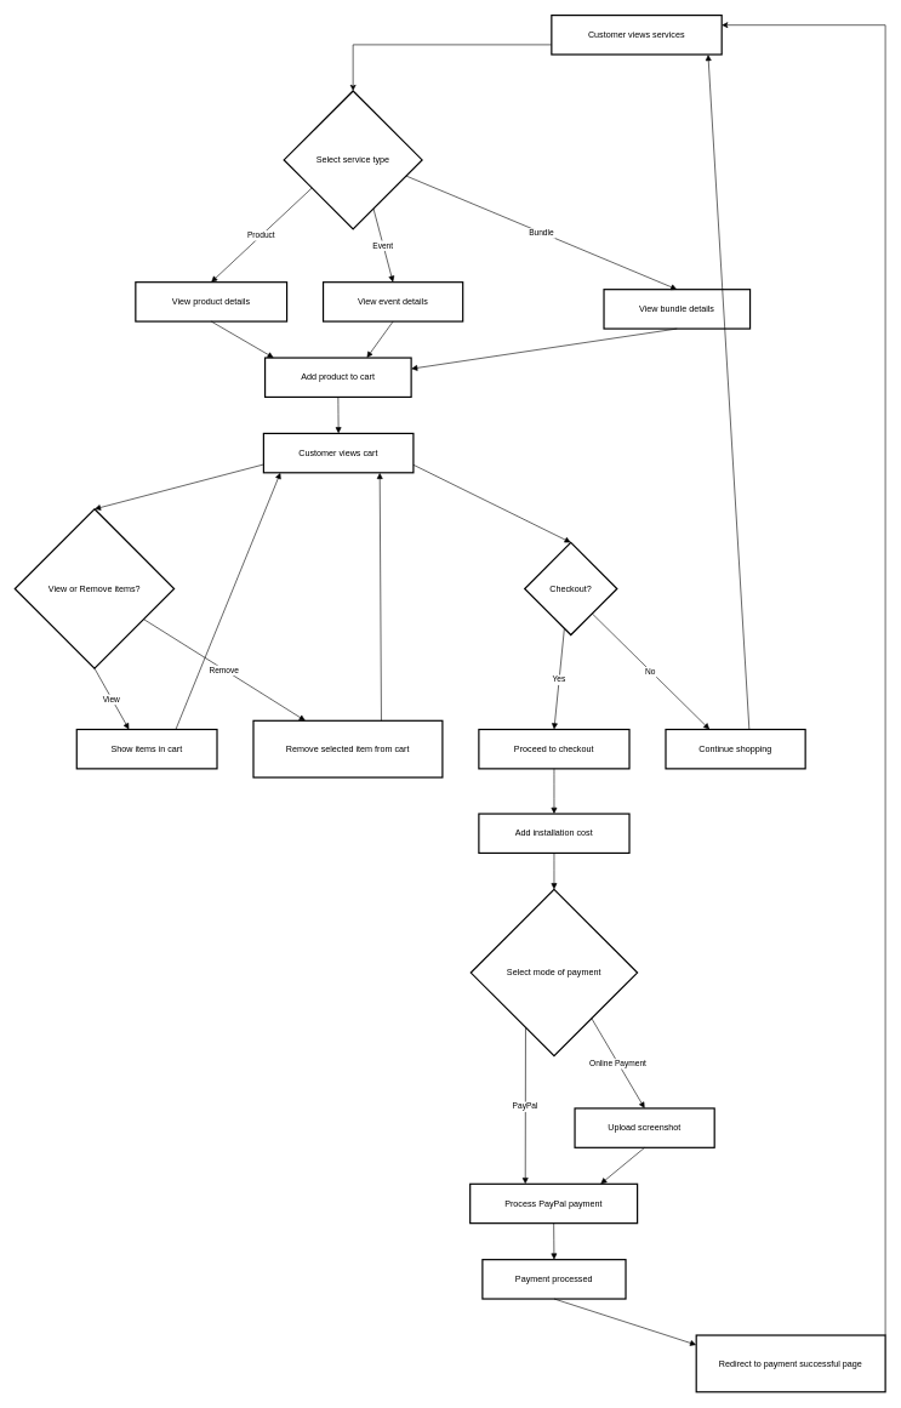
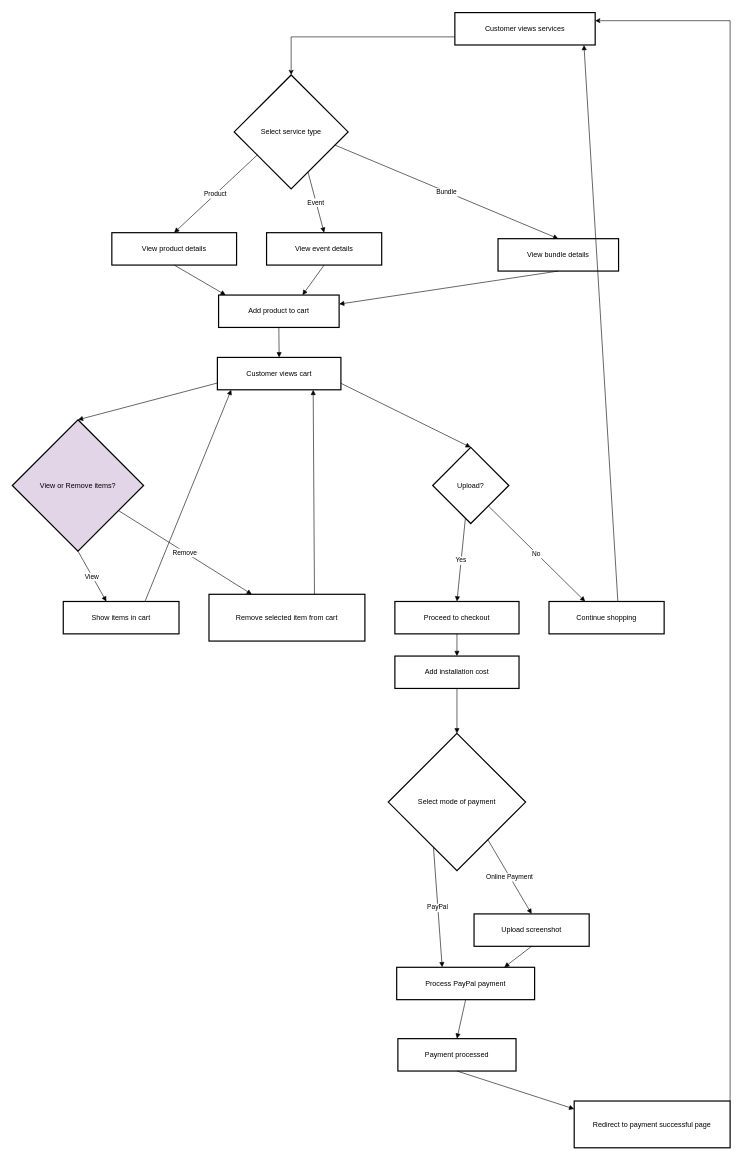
  <mxCell id="0" />
  <mxCell id="1" parent="0" />
  <mxCell id="2" style="edgeStyle=orthogonalEdgeStyle;rounded=0;orthogonalLoop=1;jettySize=auto;html=1;exitX=0;exitY=0.75;exitDx=0;exitDy=0;entryX=0.5;entryY=0;entryDx=0;entryDy=0;" edge="1" parent="1" source="3" target="4"><mxGeometry relative="1" as="geometry" /></mxCell>
  <mxCell id="3" value="Customer views services" style="whiteSpace=wrap;strokeWidth=2;" parent="1" vertex="1"><mxGeometry x="758" y="20" width="234" height="54" as="geometry" /></mxCell>
  <mxCell id="4" value="Select service type" style="rhombus;strokeWidth=2;whiteSpace=wrap;" parent="1" vertex="1"><mxGeometry x="390" y="124" width="190" height="190" as="geometry" /></mxCell>
  <mxCell id="5" value="View product details" style="whiteSpace=wrap;strokeWidth=2;" parent="1" vertex="1"><mxGeometry x="186" y="387" width="208" height="54" as="geometry" /></mxCell>
  <mxCell id="6" value="View event details" style="whiteSpace=wrap;strokeWidth=2;" parent="1" vertex="1"><mxGeometry x="444" y="387" width="192" height="54" as="geometry" /></mxCell>
  <mxCell id="7" value="View bundle details" style="whiteSpace=wrap;strokeWidth=2;" parent="1" vertex="1"><mxGeometry x="830" y="397" width="201" height="54" as="geometry" /></mxCell>
  <mxCell id="8" value="Add product to cart" style="whiteSpace=wrap;strokeWidth=2;" parent="1" vertex="1"><mxGeometry x="364" y="491" width="201" height="54" as="geometry" /></mxCell>
  <mxCell id="9" value="Customer views cart" style="whiteSpace=wrap;strokeWidth=2;" parent="1" vertex="1"><mxGeometry x="362" y="595" width="206" height="54" as="geometry" /></mxCell>
- <mxCell id="10" value="View or Remove items?" style="rhombus;strokeWidth=2;whiteSpace=wrap;" parent="1" vertex="1"><mxGeometry x="20" y="699" width="219" height="219" as="geometry" /></mxCell>
+ <mxCell id="10" value="View or Remove items?" style="rhombus;strokeWidth=2;whiteSpace=wrap;fillColor=#e1d5e7;" parent="1" vertex="1"><mxGeometry x="20" y="699" width="219" height="219" as="geometry" /></mxCell>
  <mxCell id="11" value="Show items in cart" style="whiteSpace=wrap;strokeWidth=2;" parent="1" vertex="1"><mxGeometry x="105" y="1002" width="193" height="54" as="geometry" /></mxCell>
  <mxCell id="12" value="Remove selected item from cart" style="whiteSpace=wrap;strokeWidth=2;" parent="1" vertex="1"><mxGeometry x="348" y="990" width="260" height="78" as="geometry" /></mxCell>
- <mxCell id="13" value="Checkout?" style="rhombus;strokeWidth=2;whiteSpace=wrap;" parent="1" vertex="1"><mxGeometry x="721" y="745" width="127" height="127" as="geometry" /></mxCell>
+ <mxCell id="13" value="Upload?" style="rhombus;strokeWidth=2;whiteSpace=wrap;" parent="1" vertex="1"><mxGeometry x="721" y="745" width="127" height="127" as="geometry" /></mxCell>
  <mxCell id="14" value="Proceed to checkout" style="whiteSpace=wrap;strokeWidth=2;" parent="1" vertex="1"><mxGeometry x="658" y="1002" width="207" height="54" as="geometry" /></mxCell>
  <mxCell id="15" value="Continue shopping" style="whiteSpace=wrap;strokeWidth=2;" parent="1" vertex="1"><mxGeometry x="915" y="1002" width="192" height="54" as="geometry" /></mxCell>
- <mxCell id="16" value="Add installation cost" style="whiteSpace=wrap;strokeWidth=2;" parent="1" vertex="1"><mxGeometry x="658" y="1118" width="207" height="54" as="geometry" /></mxCell>
+ <mxCell id="16" value="Add installation cost" style="whiteSpace=wrap;strokeWidth=2;" parent="1" vertex="1"><mxGeometry x="658" y="1093" width="207" height="54" as="geometry" /></mxCell>
  <mxCell id="17" value="Select mode of payment" style="rhombus;strokeWidth=2;whiteSpace=wrap;" parent="1" vertex="1"><mxGeometry x="647" y="1222" width="229" height="229" as="geometry" /></mxCell>
- <mxCell id="18" value="Process PayPal payment" style="whiteSpace=wrap;strokeWidth=2;" parent="1" vertex="1"><mxGeometry x="646" y="1627" width="230" height="54" as="geometry" /></mxCell>
+ <mxCell id="18" value="Process PayPal payment" style="whiteSpace=wrap;strokeWidth=2;" parent="1" vertex="1"><mxGeometry x="661" y="1612" width="230" height="54" as="geometry" /></mxCell>
  <mxCell id="19" value="Upload screenshot" style="whiteSpace=wrap;strokeWidth=2;" parent="1" vertex="1"><mxGeometry x="790" y="1523" width="192" height="54" as="geometry" /></mxCell>
  <mxCell id="20" value="Payment processed" style="whiteSpace=wrap;strokeWidth=2;" parent="1" vertex="1"><mxGeometry x="663" y="1731" width="197" height="54" as="geometry" /></mxCell>
  <mxCell id="21" style="edgeStyle=orthogonalEdgeStyle;rounded=0;orthogonalLoop=1;jettySize=auto;html=1;exitX=1;exitY=0;exitDx=0;exitDy=0;entryX=1;entryY=0.25;entryDx=0;entryDy=0;" edge="1" parent="1" source="22" target="3"><mxGeometry relative="1" as="geometry" /></mxCell>
  <mxCell id="22" value="Redirect to payment successful page" style="whiteSpace=wrap;strokeWidth=2;" parent="1" vertex="1"><mxGeometry x="957" y="1835" width="260" height="78" as="geometry" /></mxCell>
  <mxCell id="23" value="Product" style="startArrow=none;endArrow=block;exitX=0;exitY=0.84;entryX=0.5;entryY=-0.01;" parent="1" source="4" target="5" edge="1"><mxGeometry relative="1" as="geometry" /></mxCell>
  <mxCell id="24" value="Event" style="startArrow=none;endArrow=block;exitX=0.71;exitY=1;entryX=0.5;entryY=-0.01;" parent="1" source="4" target="6" edge="1"><mxGeometry relative="1" as="geometry" /></mxCell>
  <mxCell id="25" value="Bundle" style="startArrow=none;endArrow=block;exitX=1;exitY=0.65;entryX=0.5;entryY=-0.01;" parent="1" source="4" target="7" edge="1"><mxGeometry relative="1" as="geometry" /></mxCell>
  <mxCell id="26" value="" style="startArrow=none;endArrow=block;exitX=0.5;exitY=0.99;entryX=0.05;entryY=-0.01;" parent="1" source="5" target="8" edge="1"><mxGeometry relative="1" as="geometry" /></mxCell>
  <mxCell id="27" value="" style="startArrow=none;endArrow=block;exitX=0.5;exitY=0.99;entryX=0.7;entryY=-0.01;" parent="1" source="6" target="8" edge="1"><mxGeometry relative="1" as="geometry" /></mxCell>
  <mxCell id="28" value="" style="startArrow=none;endArrow=block;exitX=0.5;exitY=0.99;entryX=1;entryY=0.28;" parent="1" source="7" target="8" edge="1"><mxGeometry relative="1" as="geometry" /></mxCell>
  <mxCell id="29" value="" style="curved=1;startArrow=none;endArrow=block;exitX=0.5;exitY=0.99;entryX=0.5;entryY=-0.01;" parent="1" source="8" target="9" edge="1"><mxGeometry relative="1" as="geometry"><Array as="points" /></mxGeometry></mxCell>
  <mxCell id="30" value="" style="startArrow=none;endArrow=block;exitX=0;exitY=0.79;entryX=0.5;entryY=0;" parent="1" source="9" target="10" edge="1"><mxGeometry relative="1" as="geometry" /></mxCell>
  <mxCell id="31" value="View" style="startArrow=none;endArrow=block;exitX=0.5;exitY=1;entryX=0.37;entryY=-0.01;" parent="1" source="10" target="11" edge="1"><mxGeometry relative="1" as="geometry" /></mxCell>
  <mxCell id="32" value="Remove" style="startArrow=none;endArrow=block;exitX=1;exitY=0.81;entryX=0.27;entryY=-0.01;" parent="1" source="10" target="12" edge="1"><mxGeometry relative="1" as="geometry" /></mxCell>
  <mxCell id="33" value="" style="startArrow=none;endArrow=block;exitX=0.71;exitY=-0.01;entryX=0.12;entryY=0.99;" parent="1" source="11" target="9" edge="1"><mxGeometry relative="1" as="geometry" /></mxCell>
  <mxCell id="34" value="" style="startArrow=none;endArrow=block;exitX=0.68;exitY=-0.01;entryX=0.77;entryY=0.99;" parent="1" source="12" target="9" edge="1"><mxGeometry relative="1" as="geometry" /></mxCell>
  <mxCell id="35" value="" style="startArrow=none;endArrow=block;exitX=1;exitY=0.8;entryX=0.5;entryY=0;" parent="1" source="9" target="13" edge="1"><mxGeometry relative="1" as="geometry" /></mxCell>
  <mxCell id="36" value="Yes" style="startArrow=none;endArrow=block;exitX=0.42;exitY=0.99;entryX=0.5;entryY=-0.01;" parent="1" source="13" target="14" edge="1"><mxGeometry relative="1" as="geometry" /></mxCell>
  <mxCell id="37" value="No" style="startArrow=none;endArrow=block;exitX=0.92;exitY=0.99;entryX=0.31;entryY=-0.01;" parent="1" source="13" target="15" edge="1"><mxGeometry relative="1" as="geometry" /></mxCell>
  <mxCell id="38" value="" style="curved=1;startArrow=none;endArrow=block;exitX=0.5;exitY=0.99;entryX=0.5;entryY=-0.01;" parent="1" source="14" target="16" edge="1"><mxGeometry relative="1" as="geometry"><Array as="points" /></mxGeometry></mxCell>
  <mxCell id="39" value="" style="curved=1;startArrow=none;endArrow=block;exitX=0.5;exitY=0.99;entryX=0.5;entryY=0;" parent="1" source="16" target="17" edge="1"><mxGeometry relative="1" as="geometry"><Array as="points" /></mxGeometry></mxCell>
  <mxCell id="40" value="PayPal" style="startArrow=none;endArrow=block;exitX=0.24;exitY=1;entryX=0.33;entryY=0;" parent="1" source="17" target="18" edge="1"><mxGeometry relative="1" as="geometry" /></mxCell>
  <mxCell id="41" value="Online Payment" style="startArrow=none;endArrow=block;exitX=0.91;exitY=1;entryX=0.5;entryY=0;" parent="1" source="17" target="19" edge="1"><mxGeometry relative="1" as="geometry" /></mxCell>
  <mxCell id="42" value="" style="startArrow=none;endArrow=block;exitX=0.5;exitY=1;entryX=0.78;entryY=0;" parent="1" source="19" target="18" edge="1"><mxGeometry relative="1" as="geometry" /></mxCell>
  <mxCell id="43" value="" style="curved=1;startArrow=none;endArrow=block;exitX=0.5;exitY=1;entryX=0.5;entryY=0;" parent="1" source="18" target="20" edge="1"><mxGeometry relative="1" as="geometry"><Array as="points" /></mxGeometry></mxCell>
  <mxCell id="44" value="" style="startArrow=none;endArrow=block;exitX=0.5;exitY=1;entryX=0;entryY=0.17;" parent="1" source="20" target="22" edge="1"><mxGeometry relative="1" as="geometry" /></mxCell>
  <mxCell id="45" value="" style="startArrow=none;endArrow=block;exitX=0.6;exitY=-0.01;entryX=0.92;entryY=1;" parent="1" source="15" target="3" edge="1"><mxGeometry relative="1" as="geometry" /></mxCell>
